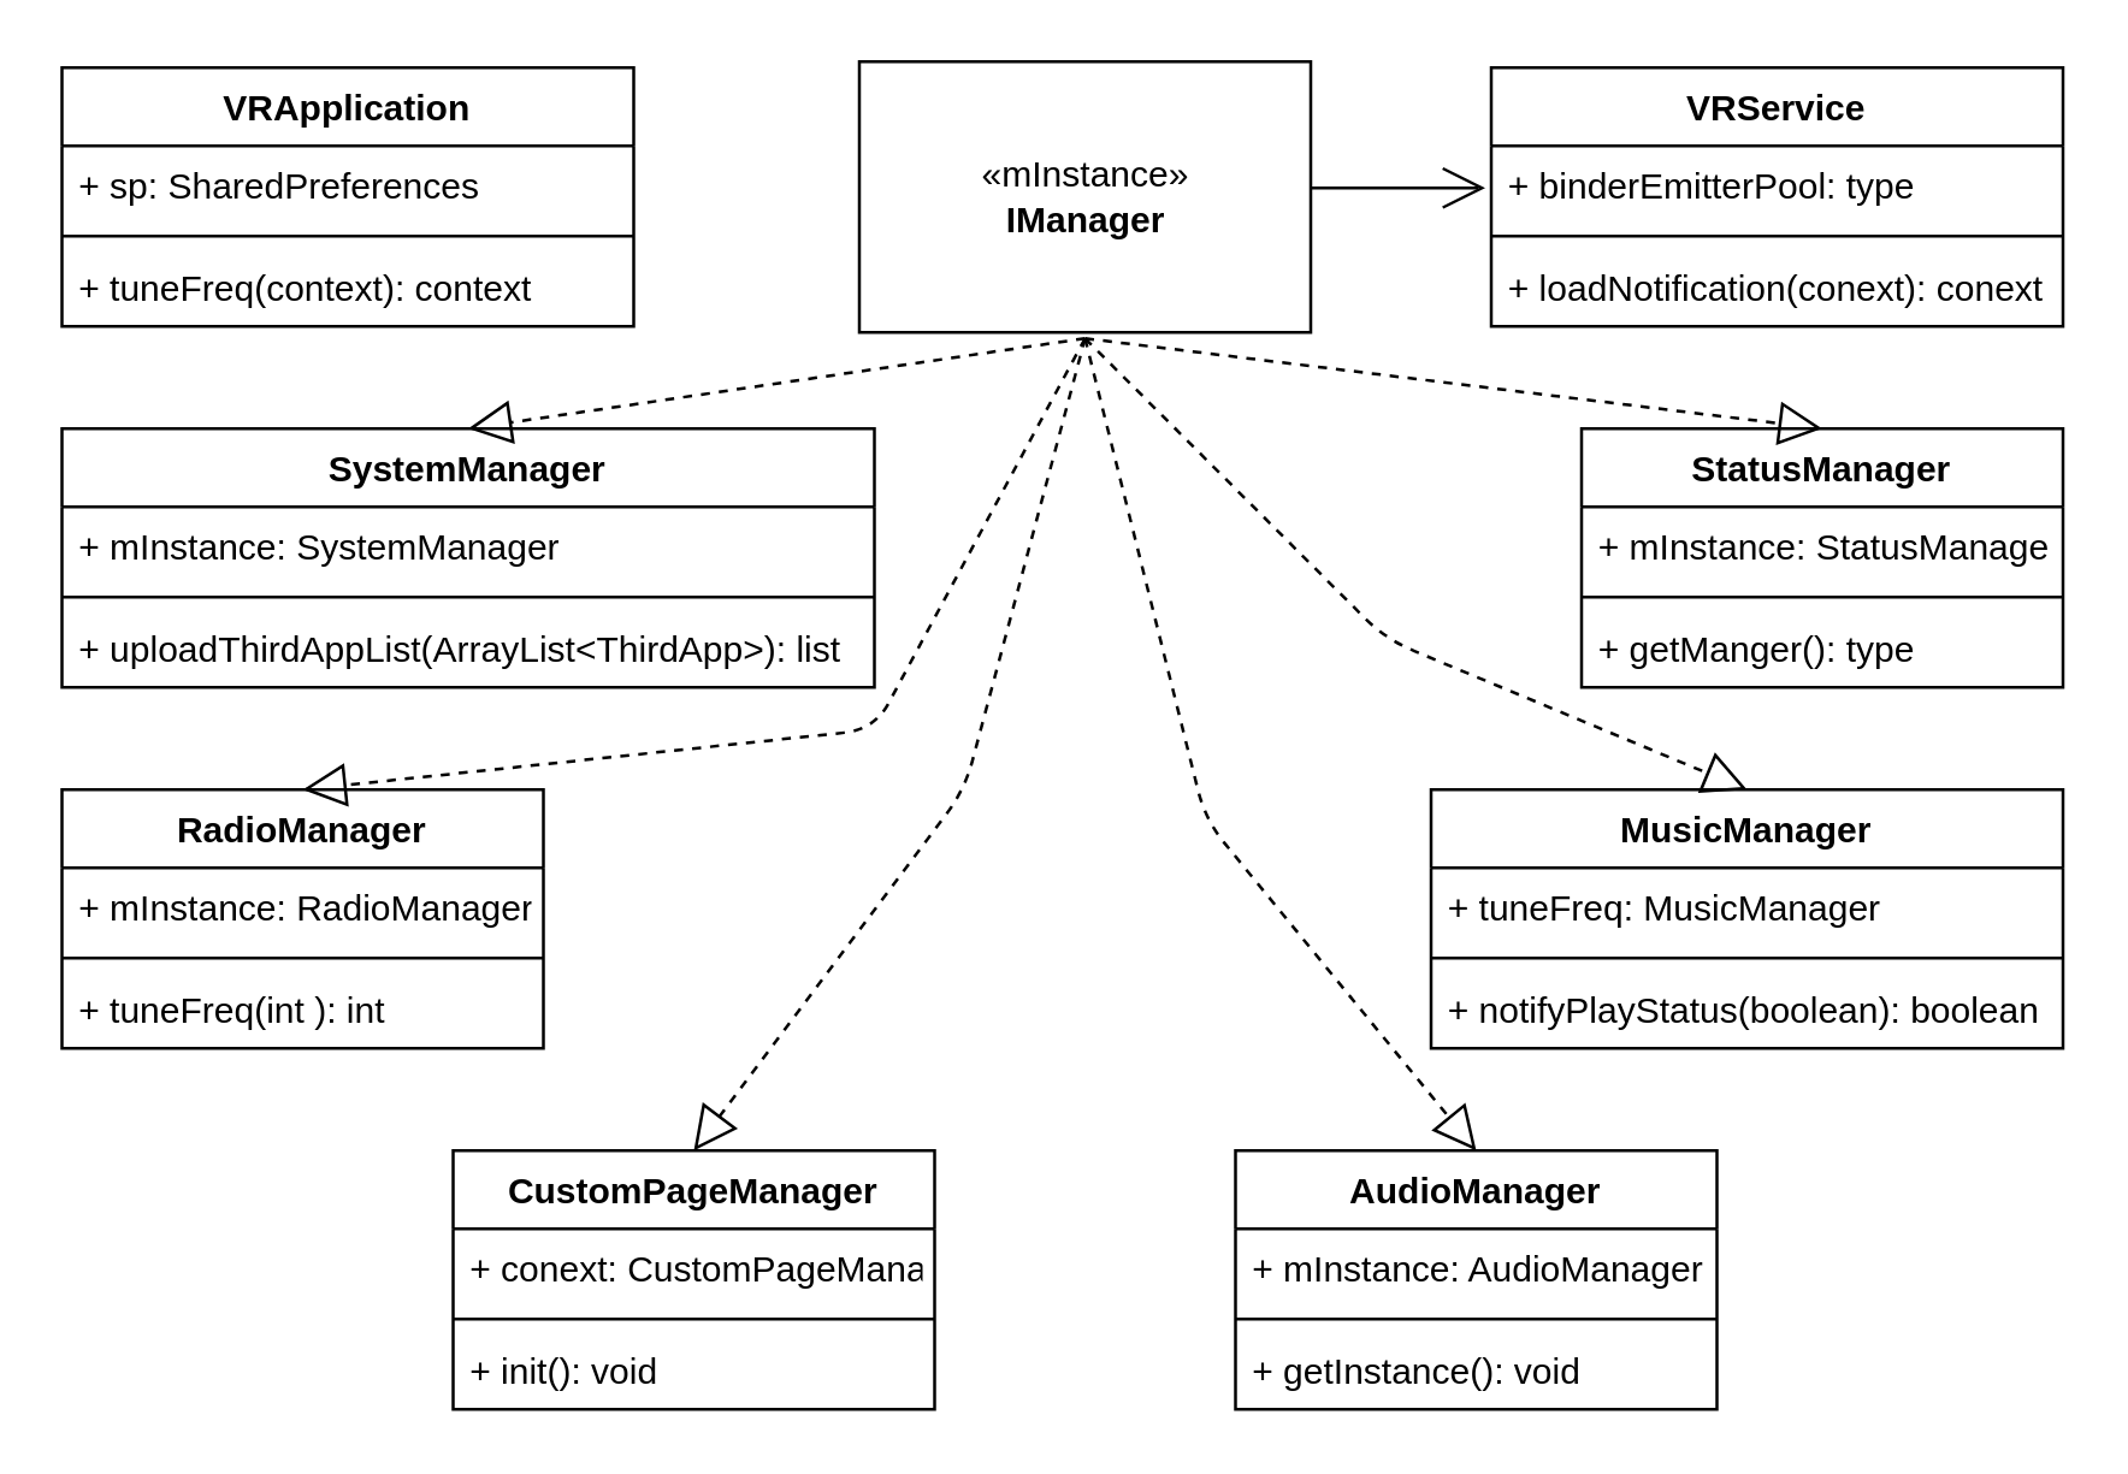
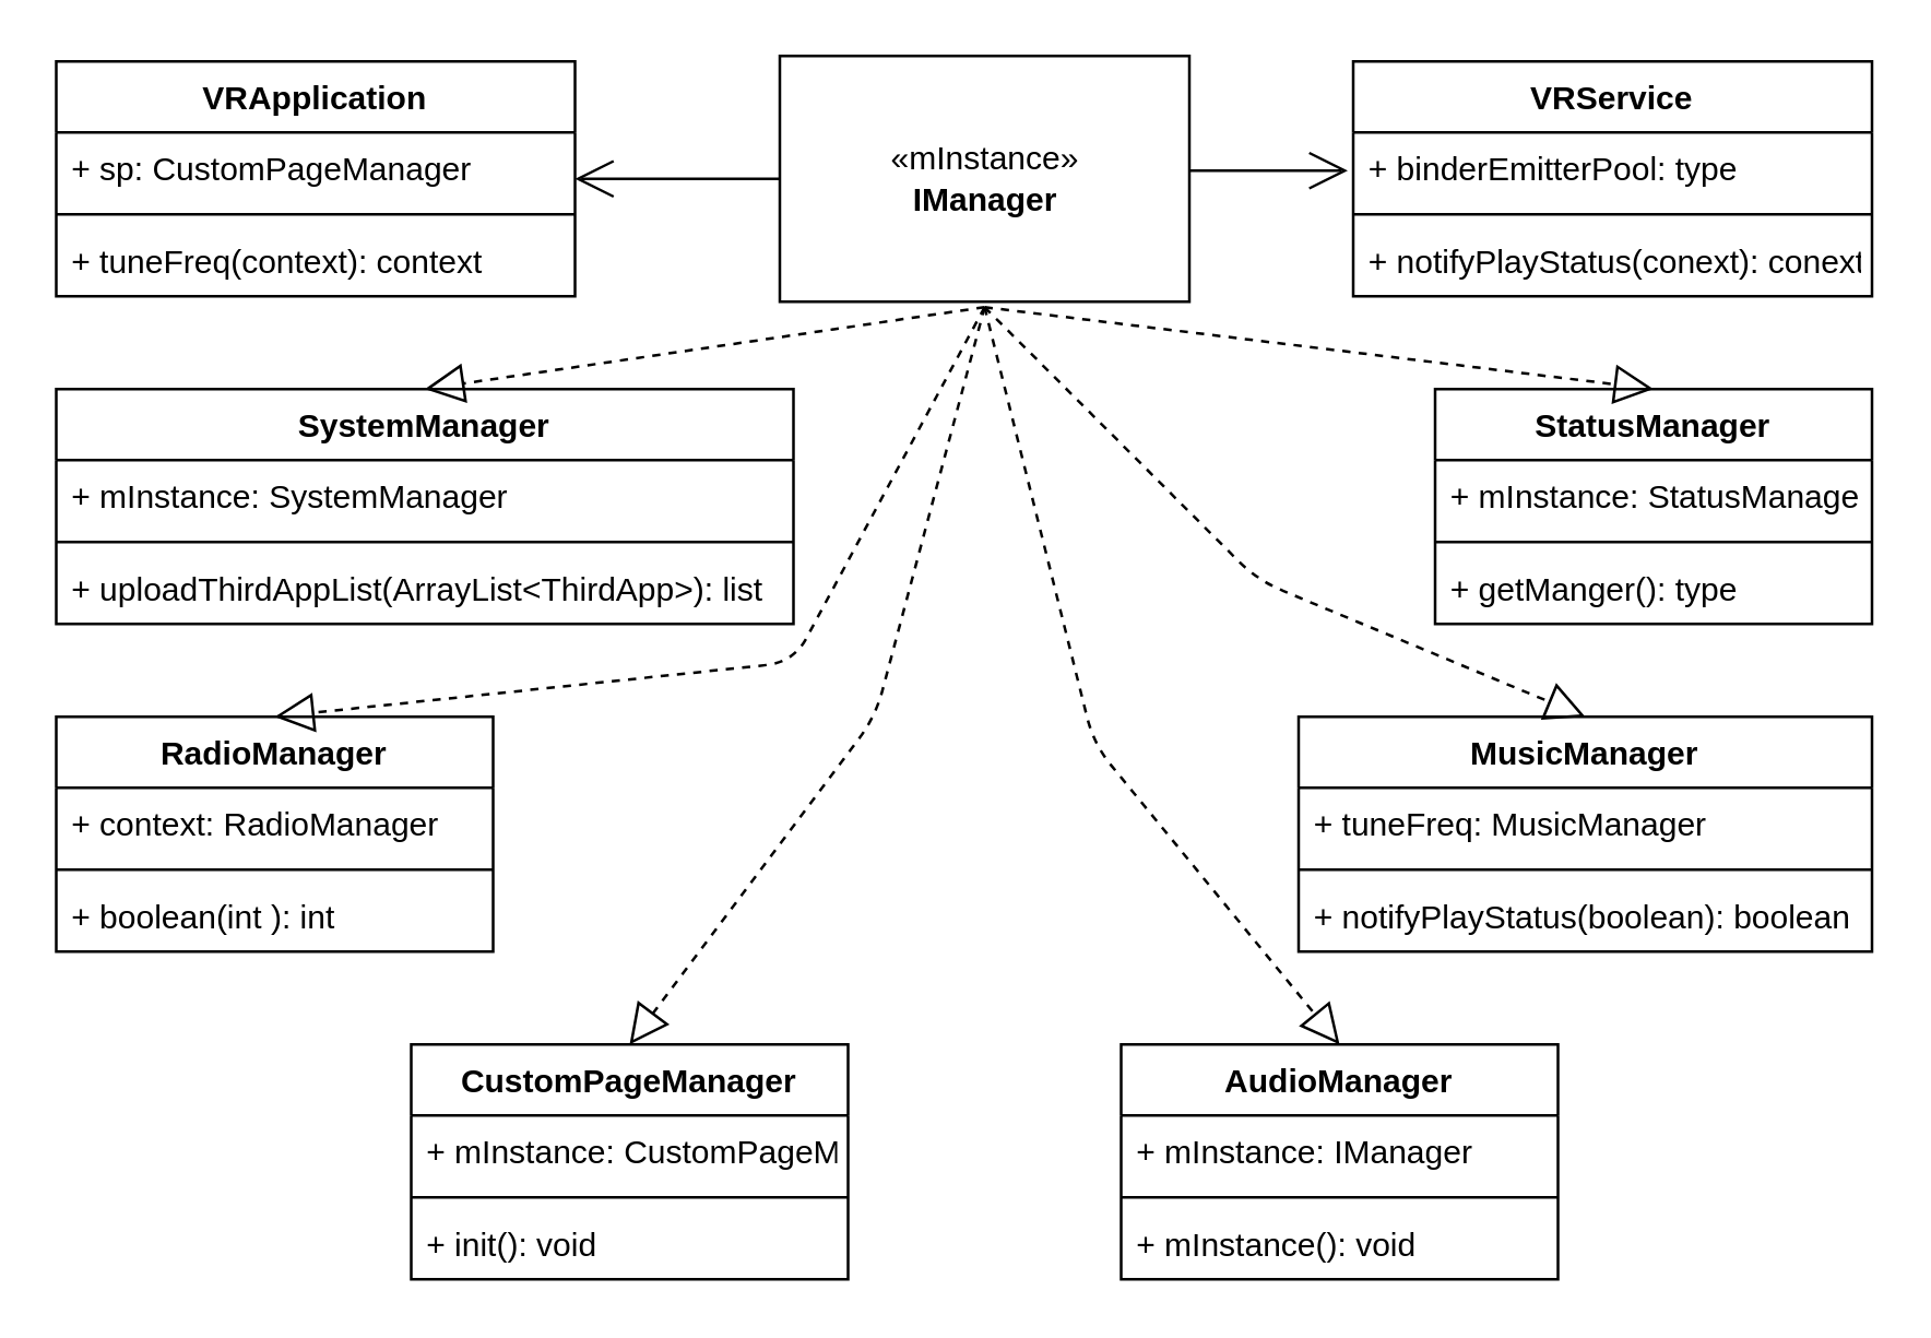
  <mxCell id="0" />
  <mxCell id="1" parent="0" />
  <mxCell id="2" value="VRService" style="swimlane;fontStyle=1;align=center;verticalAlign=top;childLayout=stackLayout;horizontal=1;startSize=26;horizontalStack=0;resizeParent=1;resizeParentMax=0;resizeLast=0;collapsible=1;marginBottom=0;" vertex="1" parent="1"><mxGeometry x="495" y="22" width="190" height="86" as="geometry" /></mxCell>
  <mxCell id="3" value="+ binderEmitterPool: type" style="text;strokeColor=none;fillColor=none;align=left;verticalAlign=top;spacingLeft=4;spacingRight=4;overflow=hidden;rotatable=0;points=[[0,0.5],[1,0.5]];portConstraint=eastwest;" vertex="1" parent="2"><mxGeometry y="26" width="190" height="26" as="geometry" /></mxCell>
  <mxCell id="4" value="" style="line;strokeWidth=1;fillColor=none;align=left;verticalAlign=middle;spacingTop=-1;spacingLeft=3;spacingRight=3;rotatable=0;labelPosition=right;points=[];portConstraint=eastwest;" vertex="1" parent="2"><mxGeometry y="52" width="190" height="8" as="geometry" /></mxCell>
- <mxCell id="5" value="+ loadNotification(conext): conext" style="text;strokeColor=none;fillColor=none;align=left;verticalAlign=top;spacingLeft=4;spacingRight=4;overflow=hidden;rotatable=0;points=[[0,0.5],[1,0.5]];portConstraint=eastwest;" vertex="1" parent="2"><mxGeometry y="60" width="190" height="26" as="geometry" /></mxCell>
+ <mxCell id="5" value="+ notifyPlayStatus(conext): conext" style="text;strokeColor=none;fillColor=none;align=left;verticalAlign=top;spacingLeft=4;spacingRight=4;overflow=hidden;rotatable=0;points=[[0,0.5],[1,0.5]];portConstraint=eastwest;" vertex="1" parent="2"><mxGeometry y="60" width="190" height="26" as="geometry" /></mxCell>
  <mxCell id="6" value="VRApplication" style="swimlane;fontStyle=1;align=center;verticalAlign=top;childLayout=stackLayout;horizontal=1;startSize=26;horizontalStack=0;resizeParent=1;resizeParentMax=0;resizeLast=0;collapsible=1;marginBottom=0;" vertex="1" parent="1"><mxGeometry x="20" y="22" width="190" height="86" as="geometry" /></mxCell>
- <mxCell id="7" value="+ sp: SharedPreferences" style="text;strokeColor=none;fillColor=none;align=left;verticalAlign=top;spacingLeft=4;spacingRight=4;overflow=hidden;rotatable=0;points=[[0,0.5],[1,0.5]];portConstraint=eastwest;" vertex="1" parent="6"><mxGeometry y="26" width="190" height="26" as="geometry" /></mxCell>
+ <mxCell id="7" value="+ sp: CustomPageManager" style="text;strokeColor=none;fillColor=none;align=left;verticalAlign=top;spacingLeft=4;spacingRight=4;overflow=hidden;rotatable=0;points=[[0,0.5],[1,0.5]];portConstraint=eastwest;" vertex="1" parent="6"><mxGeometry y="26" width="190" height="26" as="geometry" /></mxCell>
  <mxCell id="8" value="" style="line;strokeWidth=1;fillColor=none;align=left;verticalAlign=middle;spacingTop=-1;spacingLeft=3;spacingRight=3;rotatable=0;labelPosition=right;points=[];portConstraint=eastwest;" vertex="1" parent="6"><mxGeometry y="52" width="190" height="8" as="geometry" /></mxCell>
  <mxCell id="9" value="+ tuneFreq(context): context" style="text;strokeColor=none;fillColor=none;align=left;verticalAlign=top;spacingLeft=4;spacingRight=4;overflow=hidden;rotatable=0;points=[[0,0.5],[1,0.5]];portConstraint=eastwest;" vertex="1" parent="6"><mxGeometry y="60" width="190" height="26" as="geometry" /></mxCell>
  <mxCell id="10" value="«mInstance»&lt;br&gt;&lt;b&gt;IManager&lt;/b&gt;" style="html=1;" vertex="1" parent="1"><mxGeometry x="285" y="20" width="150" height="90" as="geometry" /></mxCell>
  <mxCell id="11" value="SystemManager" style="swimlane;fontStyle=1;align=center;verticalAlign=top;childLayout=stackLayout;horizontal=1;startSize=26;horizontalStack=0;resizeParent=1;resizeParentMax=0;resizeLast=0;collapsible=1;marginBottom=0;" vertex="1" parent="1"><mxGeometry x="20" y="142" width="270" height="86" as="geometry" /></mxCell>
  <mxCell id="12" value="+ mInstance: SystemManager" style="text;strokeColor=none;fillColor=none;align=left;verticalAlign=top;spacingLeft=4;spacingRight=4;overflow=hidden;rotatable=0;points=[[0,0.5],[1,0.5]];portConstraint=eastwest;" vertex="1" parent="11"><mxGeometry y="26" width="270" height="26" as="geometry" /></mxCell>
  <mxCell id="13" value="" style="line;strokeWidth=1;fillColor=none;align=left;verticalAlign=middle;spacingTop=-1;spacingLeft=3;spacingRight=3;rotatable=0;labelPosition=right;points=[];portConstraint=eastwest;" vertex="1" parent="11"><mxGeometry y="52" width="270" height="8" as="geometry" /></mxCell>
  <mxCell id="14" value="+ uploadThirdAppList(ArrayList&lt;ThirdApp&gt;): list" style="text;strokeColor=none;fillColor=none;align=left;verticalAlign=top;spacingLeft=4;spacingRight=4;overflow=hidden;rotatable=0;points=[[0,0.5],[1,0.5]];portConstraint=eastwest;" vertex="1" parent="11"><mxGeometry y="60" width="270" height="26" as="geometry" /></mxCell>
  <mxCell id="15" value="StatusManager" style="swimlane;fontStyle=1;align=center;verticalAlign=top;childLayout=stackLayout;horizontal=1;startSize=26;horizontalStack=0;resizeParent=1;resizeParentMax=0;resizeLast=0;collapsible=1;marginBottom=0;" vertex="1" parent="1"><mxGeometry x="525" y="142" width="160" height="86" as="geometry" /></mxCell>
  <mxCell id="16" value="+ mInstance: StatusManager" style="text;strokeColor=none;fillColor=none;align=left;verticalAlign=top;spacingLeft=4;spacingRight=4;overflow=hidden;rotatable=0;points=[[0,0.5],[1,0.5]];portConstraint=eastwest;" vertex="1" parent="15"><mxGeometry y="26" width="160" height="26" as="geometry" /></mxCell>
  <mxCell id="17" value="" style="line;strokeWidth=1;fillColor=none;align=left;verticalAlign=middle;spacingTop=-1;spacingLeft=3;spacingRight=3;rotatable=0;labelPosition=right;points=[];portConstraint=eastwest;" vertex="1" parent="15"><mxGeometry y="52" width="160" height="8" as="geometry" /></mxCell>
  <mxCell id="18" value="+ getManger(): type" style="text;strokeColor=none;fillColor=none;align=left;verticalAlign=top;spacingLeft=4;spacingRight=4;overflow=hidden;rotatable=0;points=[[0,0.5],[1,0.5]];portConstraint=eastwest;" vertex="1" parent="15"><mxGeometry y="60" width="160" height="26" as="geometry" /></mxCell>
  <mxCell id="19" value="RadioManager" style="swimlane;fontStyle=1;align=center;verticalAlign=top;childLayout=stackLayout;horizontal=1;startSize=26;horizontalStack=0;resizeParent=1;resizeParentMax=0;resizeLast=0;collapsible=1;marginBottom=0;" vertex="1" parent="1"><mxGeometry x="20" y="262" width="160" height="86" as="geometry" /></mxCell>
- <mxCell id="20" value="+ mInstance: RadioManager" style="text;strokeColor=none;fillColor=none;align=left;verticalAlign=top;spacingLeft=4;spacingRight=4;overflow=hidden;rotatable=0;points=[[0,0.5],[1,0.5]];portConstraint=eastwest;" vertex="1" parent="19"><mxGeometry y="26" width="160" height="26" as="geometry" /></mxCell>
+ <mxCell id="20" value="+ context: RadioManager" style="text;strokeColor=none;fillColor=none;align=left;verticalAlign=top;spacingLeft=4;spacingRight=4;overflow=hidden;rotatable=0;points=[[0,0.5],[1,0.5]];portConstraint=eastwest;" vertex="1" parent="19"><mxGeometry y="26" width="160" height="26" as="geometry" /></mxCell>
  <mxCell id="21" value="" style="line;strokeWidth=1;fillColor=none;align=left;verticalAlign=middle;spacingTop=-1;spacingLeft=3;spacingRight=3;rotatable=0;labelPosition=right;points=[];portConstraint=eastwest;" vertex="1" parent="19"><mxGeometry y="52" width="160" height="8" as="geometry" /></mxCell>
- <mxCell id="22" value="+ tuneFreq(int ): int" style="text;strokeColor=none;fillColor=none;align=left;verticalAlign=top;spacingLeft=4;spacingRight=4;overflow=hidden;rotatable=0;points=[[0,0.5],[1,0.5]];portConstraint=eastwest;" vertex="1" parent="19"><mxGeometry y="60" width="160" height="26" as="geometry" /></mxCell>
+ <mxCell id="22" value="+ boolean(int ): int" style="text;strokeColor=none;fillColor=none;align=left;verticalAlign=top;spacingLeft=4;spacingRight=4;overflow=hidden;rotatable=0;points=[[0,0.5],[1,0.5]];portConstraint=eastwest;" vertex="1" parent="19"><mxGeometry y="60" width="160" height="26" as="geometry" /></mxCell>
  <mxCell id="23" value="MusicManager" style="swimlane;fontStyle=1;align=center;verticalAlign=top;childLayout=stackLayout;horizontal=1;startSize=26;horizontalStack=0;resizeParent=1;resizeParentMax=0;resizeLast=0;collapsible=1;marginBottom=0;" vertex="1" parent="1"><mxGeometry x="475" y="262" width="210" height="86" as="geometry" /></mxCell>
  <mxCell id="24" value="+ tuneFreq: MusicManager" style="text;strokeColor=none;fillColor=none;align=left;verticalAlign=top;spacingLeft=4;spacingRight=4;overflow=hidden;rotatable=0;points=[[0,0.5],[1,0.5]];portConstraint=eastwest;" vertex="1" parent="23"><mxGeometry y="26" width="210" height="26" as="geometry" /></mxCell>
  <mxCell id="25" value="" style="line;strokeWidth=1;fillColor=none;align=left;verticalAlign=middle;spacingTop=-1;spacingLeft=3;spacingRight=3;rotatable=0;labelPosition=right;points=[];portConstraint=eastwest;" vertex="1" parent="23"><mxGeometry y="52" width="210" height="8" as="geometry" /></mxCell>
  <mxCell id="26" value="+ notifyPlayStatus(boolean): boolean" style="text;strokeColor=none;fillColor=none;align=left;verticalAlign=top;spacingLeft=4;spacingRight=4;overflow=hidden;rotatable=0;points=[[0,0.5],[1,0.5]];portConstraint=eastwest;" vertex="1" parent="23"><mxGeometry y="60" width="210" height="26" as="geometry" /></mxCell>
  <mxCell id="27" value="CustomPageManager" style="swimlane;fontStyle=1;align=center;verticalAlign=top;childLayout=stackLayout;horizontal=1;startSize=26;horizontalStack=0;resizeParent=1;resizeParentMax=0;resizeLast=0;collapsible=1;marginBottom=0;" vertex="1" parent="1"><mxGeometry x="150" y="382" width="160" height="86" as="geometry" /></mxCell>
- <mxCell id="28" value="+ conext: CustomPageManager" style="text;strokeColor=none;fillColor=none;align=left;verticalAlign=top;spacingLeft=4;spacingRight=4;overflow=hidden;rotatable=0;points=[[0,0.5],[1,0.5]];portConstraint=eastwest;" vertex="1" parent="27"><mxGeometry y="26" width="160" height="26" as="geometry" /></mxCell>
+ <mxCell id="28" value="+ mInstance: CustomPageManager" style="text;strokeColor=none;fillColor=none;align=left;verticalAlign=top;spacingLeft=4;spacingRight=4;overflow=hidden;rotatable=0;points=[[0,0.5],[1,0.5]];portConstraint=eastwest;" vertex="1" parent="27"><mxGeometry y="26" width="160" height="26" as="geometry" /></mxCell>
  <mxCell id="29" value="" style="line;strokeWidth=1;fillColor=none;align=left;verticalAlign=middle;spacingTop=-1;spacingLeft=3;spacingRight=3;rotatable=0;labelPosition=right;points=[];portConstraint=eastwest;" vertex="1" parent="27"><mxGeometry y="52" width="160" height="8" as="geometry" /></mxCell>
  <mxCell id="30" value="+ init(): void" style="text;strokeColor=none;fillColor=none;align=left;verticalAlign=top;spacingLeft=4;spacingRight=4;overflow=hidden;rotatable=0;points=[[0,0.5],[1,0.5]];portConstraint=eastwest;" vertex="1" parent="27"><mxGeometry y="60" width="160" height="26" as="geometry" /></mxCell>
  <mxCell id="31" value="AudioManager" style="swimlane;fontStyle=1;align=center;verticalAlign=top;childLayout=stackLayout;horizontal=1;startSize=26;horizontalStack=0;resizeParent=1;resizeParentMax=0;resizeLast=0;collapsible=1;marginBottom=0;" vertex="1" parent="1"><mxGeometry x="410" y="382" width="160" height="86" as="geometry" /></mxCell>
- <mxCell id="32" value="+ mInstance: AudioManager" style="text;strokeColor=none;fillColor=none;align=left;verticalAlign=top;spacingLeft=4;spacingRight=4;overflow=hidden;rotatable=0;points=[[0,0.5],[1,0.5]];portConstraint=eastwest;" vertex="1" parent="31"><mxGeometry y="26" width="160" height="26" as="geometry" /></mxCell>
+ <mxCell id="32" value="+ mInstance: IManager" style="text;strokeColor=none;fillColor=none;align=left;verticalAlign=top;spacingLeft=4;spacingRight=4;overflow=hidden;rotatable=0;points=[[0,0.5],[1,0.5]];portConstraint=eastwest;" vertex="1" parent="31"><mxGeometry y="26" width="160" height="26" as="geometry" /></mxCell>
  <mxCell id="33" value="" style="line;strokeWidth=1;fillColor=none;align=left;verticalAlign=middle;spacingTop=-1;spacingLeft=3;spacingRight=3;rotatable=0;labelPosition=right;points=[];portConstraint=eastwest;" vertex="1" parent="31"><mxGeometry y="52" width="160" height="8" as="geometry" /></mxCell>
- <mxCell id="34" value="+ getInstance(): void" style="text;strokeColor=none;fillColor=none;align=left;verticalAlign=top;spacingLeft=4;spacingRight=4;overflow=hidden;rotatable=0;points=[[0,0.5],[1,0.5]];portConstraint=eastwest;" vertex="1" parent="31"><mxGeometry y="60" width="160" height="26" as="geometry" /></mxCell>
+ <mxCell id="34" value="+ mInstance(): void" style="text;strokeColor=none;fillColor=none;align=left;verticalAlign=top;spacingLeft=4;spacingRight=4;overflow=hidden;rotatable=0;points=[[0,0.5],[1,0.5]];portConstraint=eastwest;" vertex="1" parent="31"><mxGeometry y="60" width="160" height="26" as="geometry" /></mxCell>
  <mxCell id="35" value="" style="endArrow=block;dashed=1;endFill=0;endSize=12;html=1;entryX=0.5;entryY=0;entryDx=0;entryDy=0;" edge="1" parent="1" target="11"><mxGeometry width="160" relative="1" as="geometry"><mxPoint x="360" y="112" as="sourcePoint" /><mxPoint x="380" y="272" as="targetPoint" /></mxGeometry></mxCell>
  <mxCell id="36" value="" style="endArrow=block;dashed=1;endFill=0;endSize=12;html=1;entryX=0.5;entryY=0;entryDx=0;entryDy=0;" edge="1" parent="1" target="15"><mxGeometry width="160" relative="1" as="geometry"><mxPoint x="360" y="112" as="sourcePoint" /><mxPoint x="510" y="132" as="targetPoint" /></mxGeometry></mxCell>
  <mxCell id="37" value="" style="endArrow=block;dashed=1;endFill=0;endSize=12;html=1;entryX=0.5;entryY=0;entryDx=0;entryDy=0;" edge="1" parent="1" target="19"><mxGeometry width="160" relative="1" as="geometry"><mxPoint x="360" y="112" as="sourcePoint" /><mxPoint x="380" y="272" as="targetPoint" /><Array as="points"><mxPoint x="290" y="242" /></Array></mxGeometry></mxCell>
  <mxCell id="38" value="" style="endArrow=block;dashed=1;endFill=0;endSize=12;html=1;entryX=0.5;entryY=0;entryDx=0;entryDy=0;" edge="1" parent="1" target="31"><mxGeometry width="160" relative="1" as="geometry"><mxPoint x="360" y="112" as="sourcePoint" /><mxPoint x="280" y="542" as="targetPoint" /><Array as="points"><mxPoint x="400" y="272" /></Array></mxGeometry></mxCell>
  <mxCell id="39" value="" style="endArrow=block;dashed=1;endFill=0;endSize=12;html=1;entryX=0.5;entryY=0;entryDx=0;entryDy=0;" edge="1" parent="1" target="27"><mxGeometry width="160" relative="1" as="geometry"><mxPoint x="360" y="112" as="sourcePoint" /><mxPoint x="380" y="322" as="targetPoint" /><Array as="points"><mxPoint x="320" y="262" /></Array></mxGeometry></mxCell>
  <mxCell id="40" value="" style="endArrow=block;dashed=1;endFill=0;endSize=12;html=1;entryX=0.5;entryY=0;entryDx=0;entryDy=0;" edge="1" parent="1" target="23"><mxGeometry width="160" relative="1" as="geometry"><mxPoint x="360" y="112" as="sourcePoint" /><mxPoint x="640" y="522" as="targetPoint" /><Array as="points"><mxPoint x="460" y="212" /></Array></mxGeometry></mxCell>
+ <mxCell id="41" value="" style="endArrow=open;endFill=1;endSize=12;html=1;exitX=0;exitY=0.5;exitDx=0;exitDy=0;entryX=1;entryY=0.5;entryDx=0;entryDy=0;" edge="1" parent="1" source="10" target="6"><mxGeometry width="160" relative="1" as="geometry"><mxPoint x="220" y="242" as="sourcePoint" /><mxPoint x="380" y="242" as="targetPoint" /></mxGeometry></mxCell>
  <mxCell id="42" value="" style="endArrow=open;endFill=1;endSize=12;html=1;" edge="1" parent="1"><mxGeometry width="160" relative="1" as="geometry"><mxPoint x="435" y="62" as="sourcePoint" /><mxPoint x="493" y="62" as="targetPoint" /></mxGeometry></mxCell>
